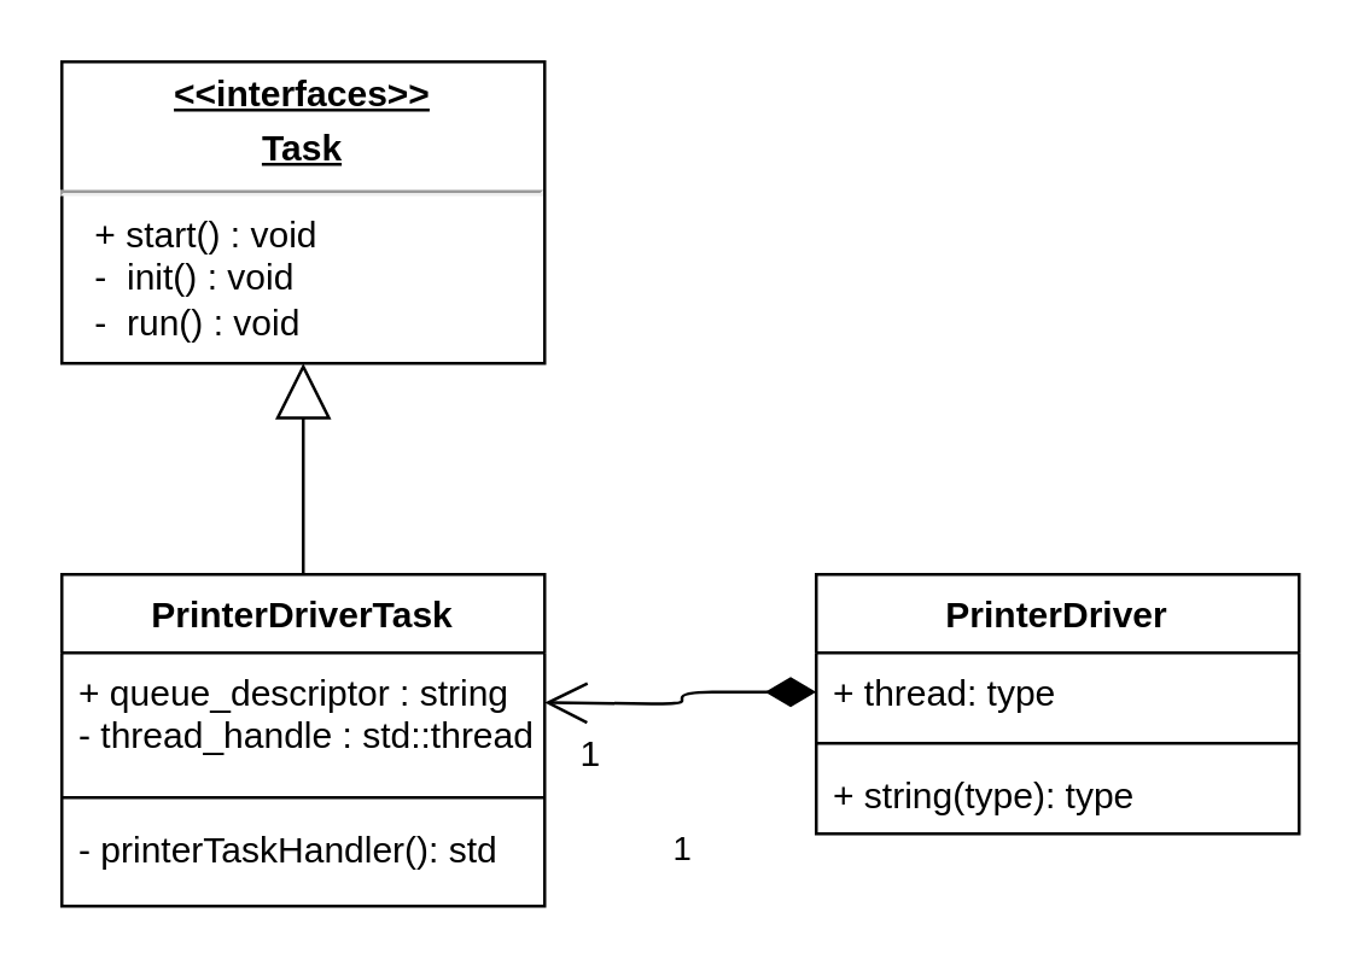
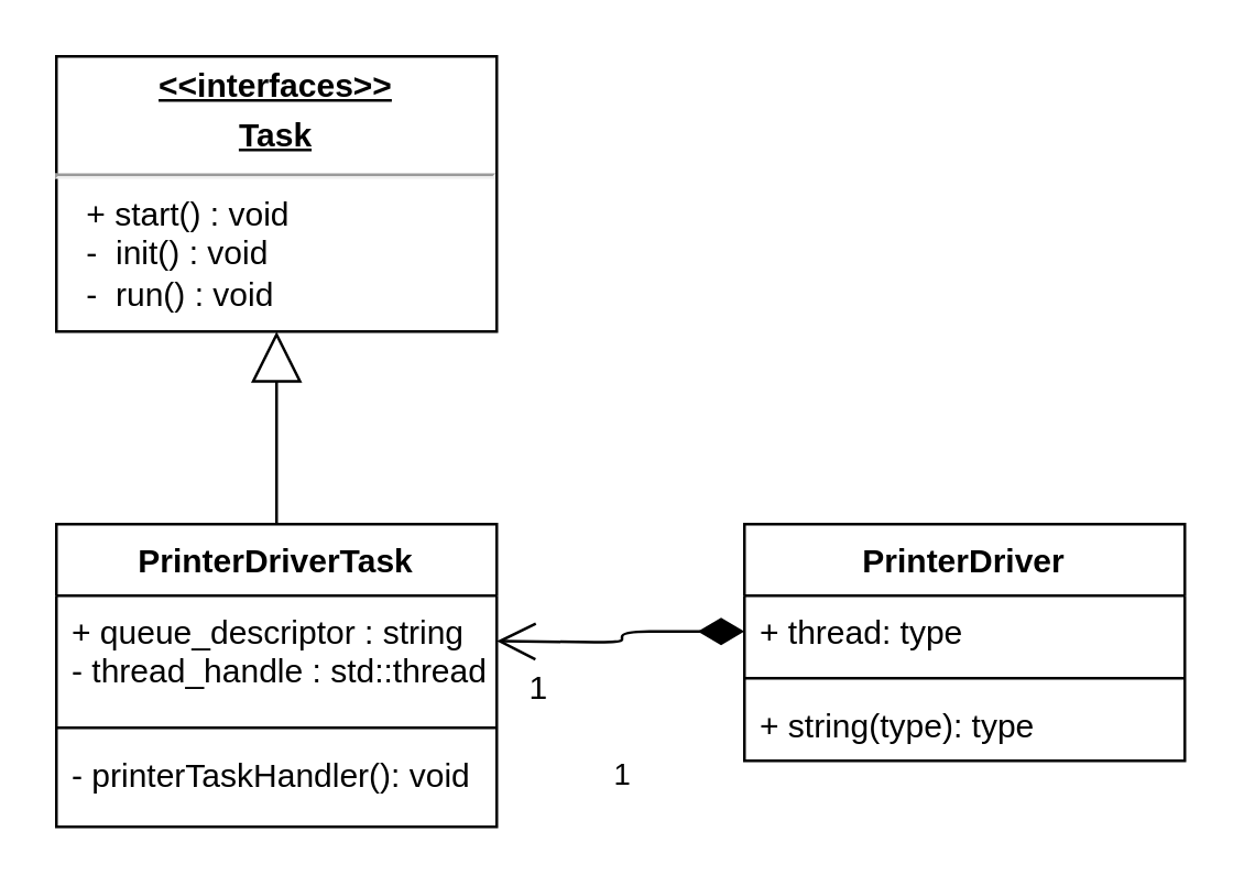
  <mxCell id="0" />
  <mxCell id="1" parent="0" />
  <mxCell id="2" value="" style="endArrow=block;endSize=16;endFill=0;html=1;entryX=0.5;entryY=1;entryDx=0;entryDy=0;exitX=0.5;exitY=0;exitDx=0;exitDy=0;" parent="1" target="3" edge="1"><mxGeometry width="160" relative="1" as="geometry"><mxPoint x="100" y="200" as="sourcePoint" /><mxPoint x="10" y="260" as="targetPoint" /><Array as="points" /></mxGeometry></mxCell>
  <mxCell id="3" value="&lt;p style=&quot;margin: 0px ; margin-top: 4px ; text-align: center ; text-decoration: underline&quot;&gt;&lt;b&gt;&amp;lt;&amp;lt;interfaces&amp;gt;&amp;gt;&lt;br&gt;&lt;/b&gt;&lt;/p&gt;&lt;p style=&quot;margin: 0px ; margin-top: 4px ; text-align: center ; text-decoration: underline&quot;&gt;&lt;b&gt;Task&lt;/b&gt;&lt;/p&gt;&lt;hr&gt;&lt;p style=&quot;margin: 0px ; margin-left: 8px&quot;&gt;&amp;nbsp;+ start() : void&lt;br&gt;&amp;nbsp;-&amp;nbsp; init() : void &lt;br&gt;&amp;nbsp;-&amp;nbsp; run() : void&lt;br&gt;&lt;/p&gt;" style="verticalAlign=top;align=left;overflow=fill;fontSize=12;fontFamily=Helvetica;html=1;" parent="1" vertex="1"><mxGeometry x="20" y="20" width="160" height="100" as="geometry" /></mxCell>
  <mxCell id="4" value="PrinterDriverTask" style="swimlane;fontStyle=1;align=center;verticalAlign=top;childLayout=stackLayout;horizontal=1;startSize=26;horizontalStack=0;resizeParent=1;resizeParentMax=0;resizeLast=0;collapsible=1;marginBottom=0;" vertex="1" parent="1"><mxGeometry x="20" y="190" width="160" height="110" as="geometry" /></mxCell>
  <mxCell id="5" value="+ queue_descriptor : string&#10;- thread_handle : std::thread" style="text;strokeColor=none;fillColor=none;align=left;verticalAlign=top;spacingLeft=4;spacingRight=4;overflow=hidden;rotatable=0;points=[[0,0.5],[1,0.5]];portConstraint=eastwest;" vertex="1" parent="4"><mxGeometry y="26" width="160" height="44" as="geometry" /></mxCell>
  <mxCell id="6" value="" style="line;strokeWidth=1;fillColor=none;align=left;verticalAlign=middle;spacingTop=-1;spacingLeft=3;spacingRight=3;rotatable=0;labelPosition=right;points=[];portConstraint=eastwest;" vertex="1" parent="4"><mxGeometry y="70" width="160" height="8" as="geometry" /></mxCell>
- <mxCell id="7" value="- printerTaskHandler(): std" style="text;strokeColor=none;fillColor=none;align=left;verticalAlign=top;spacingLeft=4;spacingRight=4;overflow=hidden;rotatable=0;points=[[0,0.5],[1,0.5]];portConstraint=eastwest;" vertex="1" parent="4"><mxGeometry y="78" width="160" height="32" as="geometry" /></mxCell>
+ <mxCell id="7" value="- printerTaskHandler(): void" style="text;strokeColor=none;fillColor=none;align=left;verticalAlign=top;spacingLeft=4;spacingRight=4;overflow=hidden;rotatable=0;points=[[0,0.5],[1,0.5]];portConstraint=eastwest;" vertex="1" parent="4"><mxGeometry y="78" width="160" height="32" as="geometry" /></mxCell>
  <mxCell id="8" value="PrinterDriver" style="swimlane;fontStyle=1;align=center;verticalAlign=top;childLayout=stackLayout;horizontal=1;startSize=26;horizontalStack=0;resizeParent=1;resizeParentMax=0;resizeLast=0;collapsible=1;marginBottom=0;" vertex="1" parent="1"><mxGeometry x="270" y="190" width="160" height="86" as="geometry" /></mxCell>
  <mxCell id="9" value="+ thread: type" style="text;strokeColor=none;fillColor=none;align=left;verticalAlign=top;spacingLeft=4;spacingRight=4;overflow=hidden;rotatable=0;points=[[0,0.5],[1,0.5]];portConstraint=eastwest;" vertex="1" parent="8"><mxGeometry y="26" width="160" height="26" as="geometry" /></mxCell>
  <mxCell id="10" value="" style="line;strokeWidth=1;fillColor=none;align=left;verticalAlign=middle;spacingTop=-1;spacingLeft=3;spacingRight=3;rotatable=0;labelPosition=right;points=[];portConstraint=eastwest;" vertex="1" parent="8"><mxGeometry y="52" width="160" height="8" as="geometry" /></mxCell>
  <mxCell id="11" value="+ string(type): type" style="text;strokeColor=none;fillColor=none;align=left;verticalAlign=top;spacingLeft=4;spacingRight=4;overflow=hidden;rotatable=0;points=[[0,0.5],[1,0.5]];portConstraint=eastwest;" vertex="1" parent="8"><mxGeometry y="60" width="160" height="26" as="geometry" /></mxCell>
  <mxCell id="12" value="1" style="endArrow=open;html=1;endSize=12;startArrow=diamondThin;startSize=14;startFill=1;edgeStyle=orthogonalEdgeStyle;align=left;verticalAlign=bottom;entryX=0;entryY=0.5;entryDx=0;entryDy=0;exitX=0;exitY=0.5;exitDx=0;exitDy=0;" edge="1" parent="8" source="9"><mxGeometry x="0.037" y="39" relative="1" as="geometry"><mxPoint x="70" y="42.5" as="sourcePoint" /><mxPoint x="-90" y="42.5" as="targetPoint" /><mxPoint x="-4" y="18" as="offset" /></mxGeometry></mxCell>
  <mxCell id="13" value="1" style="text;html=1;align=center;verticalAlign=middle;resizable=0;points=[];autosize=1;" vertex="1" parent="1"><mxGeometry x="185" y="240" width="20" height="20" as="geometry" /></mxCell>
